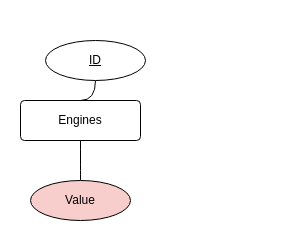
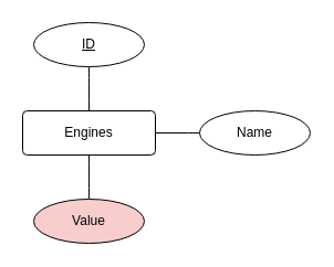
  <mxCell id="0" />
  <mxCell id="1" parent="0" />
  <mxCell id="2" value="Engines" style="rounded=1;arcSize=10;whiteSpace=wrap;html=1;align=center;" vertex="1" parent="1"><mxGeometry x="20" y="100" width="120" height="40" as="geometry" /></mxCell>
  <mxCell id="3" style="edgeStyle=orthogonalEdgeStyle;curved=1;orthogonalLoop=1;jettySize=auto;html=1;entryX=0.5;entryY=0;entryDx=0;entryDy=0;endArrow=none;endFill=0;" edge="1" parent="1" source="4" target="2"><mxGeometry relative="1" as="geometry" /></mxCell>
- <mxCell id="4" value="ID" style="ellipse;whiteSpace=wrap;html=1;align=center;fontStyle=4;" vertex="1" parent="1"><mxGeometry x="45" y="40" width="100" height="40" as="geometry" /></mxCell>
+ <mxCell id="4" value="ID" style="ellipse;whiteSpace=wrap;html=1;align=center;fontStyle=4;" vertex="1" parent="1"><mxGeometry x="30" y="20" width="100" height="40" as="geometry" /></mxCell>
+ <mxCell id="5" style="edgeStyle=orthogonalEdgeStyle;curved=1;orthogonalLoop=1;jettySize=auto;html=1;endArrow=none;endFill=0;" edge="1" parent="1" source="6" target="2"><mxGeometry relative="1" as="geometry" /></mxCell>
+ <mxCell id="6" value="Name" style="ellipse;whiteSpace=wrap;html=1;align=center;" vertex="1" parent="1"><mxGeometry x="180" y="100" width="100" height="40" as="geometry" /></mxCell>
  <mxCell id="7" style="edgeStyle=orthogonalEdgeStyle;orthogonalLoop=1;jettySize=auto;html=1;entryX=0.5;entryY=1;entryDx=0;entryDy=0;curved=1;endArrow=none;endFill=0;" edge="1" parent="1" source="8" target="2"><mxGeometry relative="1" as="geometry" /></mxCell>
  <mxCell id="8" value="Value" style="ellipse;whiteSpace=wrap;html=1;align=center;fillColor=#f8cecc;" vertex="1" parent="1"><mxGeometry x="30" y="180" width="100" height="40" as="geometry" /></mxCell>
